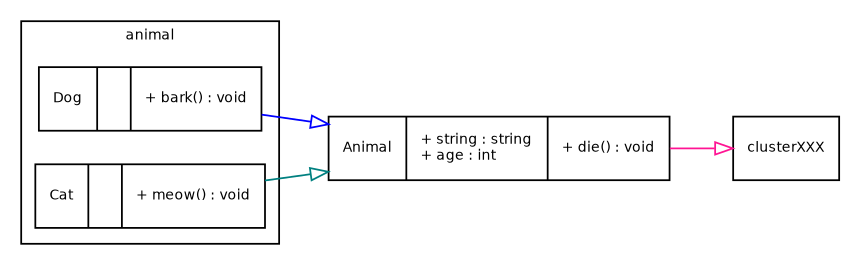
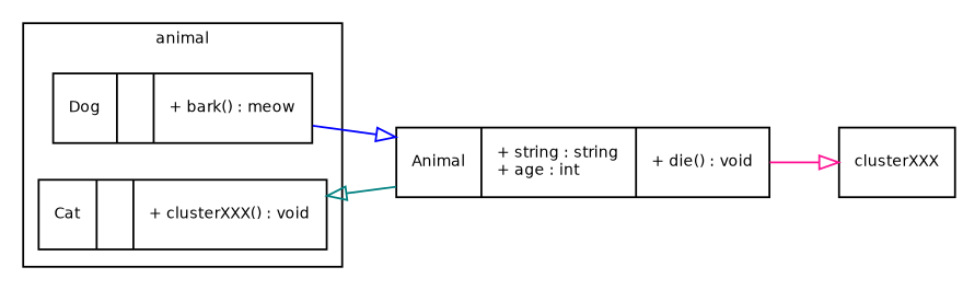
  digraph {
    fontname="Bitstream Vera Sans"
    fontsize=8
    rankdir=LR
    node [fontname="Bitstream Vera Sans" fontsize=8 shape=record]
    edge [arrowhead=empty fontname="Bitstream Vera Sans" fontsize=8]
-   n1 [label="{Dog||+ bark() : void\l}"]
-   n2 [label="{Cat||+ meow() : void\l}"]
+   n1 [label="{Dog||+ bark() : meow\l}"]
+   n2 [label="{Cat||+ clusterXXX() : void\l}"]
    n3 [label="{Animal|+ string : string\l+ age : int\l|+ die() : void\l}"]
    clusterXXX
    subgraph cluster_1 {
      label=animal
      n1
      n2
    }
    n1 -> n3 [color=blue]
-   n2 -> n3 [color=teal]
+   n3 -> n2 [color=teal]
    n3 -> clusterXXX [color=deeppink]
  }
